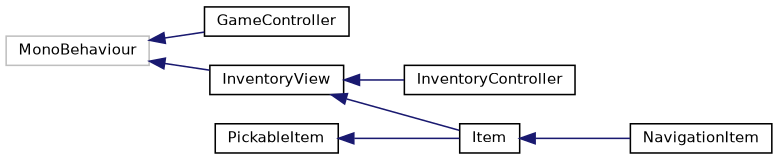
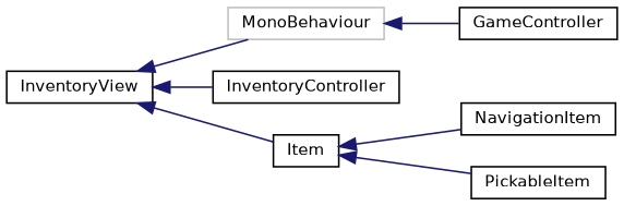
  digraph {
    rankdir=LR
    node [color=black fillcolor=white fontname=Helvetica fontsize=10 shape=record style=filled]
    edge [color=midnightblue dir=back fontname=Helvetica fontsize=10 labelfontname=Helvetica labelfontsize=10 style=solid]
    n1 [color=grey75 height=0.2 label=MonoBehaviour width=0.4]
    n2 [height=0.2 label=GameController width=0.4]
    n3 [height=0.2 label=InventoryView width=0.4]
    n4 [height=0.2 label=InventoryController width=0.4]
    n5 [height=0.2 label=Item width=0.4]
    n6 [height=0.2 label=NavigationItem width=0.4]
    n7 [height=0.2 label=PickableItem width=0.4]
    n1 -> n2
-   n1 -> n3
+   n3 -> n1
    n3 -> n4
    n3 -> n5
    n5 -> n6
-   n7 -> n5
+   n5 -> n7
  }
